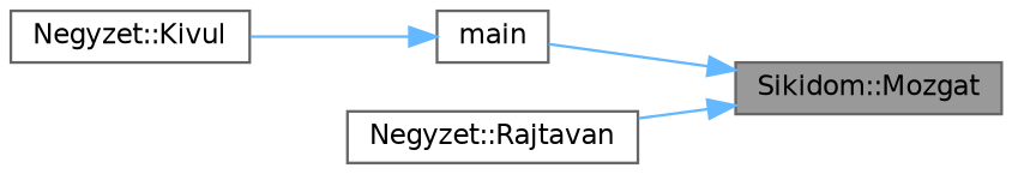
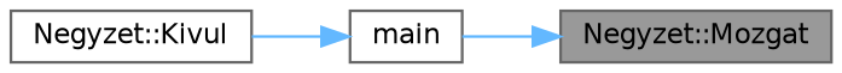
  digraph {
    rankdir=RL
    node [color=grey40 fillcolor=white fontname=Helvetica fontsize=10 shape=box style=filled]
    edge [color=steelblue1 dir=back fontname=Helvetica fontsize=10 labelfontname=Helvetica labelfontsize=10 style=solid]
-   n1 [color=gray40 fillcolor=grey60 fontcolor=black height=0.2 label="Sikidom::Mozgat" width=0.4]
+   n1 [color=gray40 fillcolor=grey60 fontcolor=black height=0.2 label="Negyzet::Mozgat" width=0.4]
    n2 [height=0.2 label=main width=0.4]
-   n3 [height=0.2 label="Negyzet::Rajtavan" width=0.4]
    n4 [height=0.2 label="Negyzet::Kivul" width=0.4]
    n1 -> n2
-   n1 -> n3
    n2 -> n4
  }
